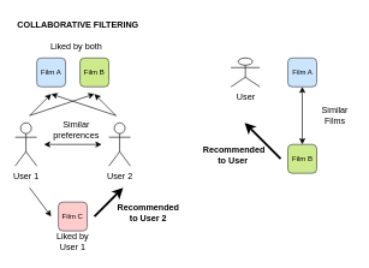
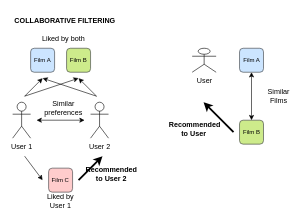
  <mxCell id="0" />
  <mxCell id="1" parent="0" />
  <mxCell id="2" value="User 1" style="shape=umlActor;verticalLabelPosition=bottom;verticalAlign=top;html=1;outlineConnect=0;" parent="1" vertex="1"><mxGeometry x="20" y="170" width="30" height="60" as="geometry" /></mxCell>
  <mxCell id="3" value="User 2" style="shape=umlActor;verticalLabelPosition=bottom;verticalAlign=top;html=1;outlineConnect=0;shadow=0;strokeColor=default;" parent="1" vertex="1"><mxGeometry x="150" y="170" width="30" height="60" as="geometry" /></mxCell>
  <mxCell id="4" value="" style="endArrow=classic;startArrow=classic;html=1;rounded=0;" parent="1" edge="1"><mxGeometry width="50" height="50" relative="1" as="geometry"><mxPoint x="60" y="200" as="sourcePoint" /><mxPoint x="140" y="200" as="targetPoint" /></mxGeometry></mxCell>
  <mxCell id="5" value="Similar preferences" style="text;html=1;align=center;verticalAlign=middle;whiteSpace=wrap;rounded=0;" parent="1" vertex="1"><mxGeometry x="80" y="170" width="50" height="20" as="geometry" /></mxCell>
  <mxCell id="6" value="&lt;font style=&quot;font-size: 10px;&quot;&gt;Film A&lt;/font&gt;" style="rounded=1;whiteSpace=wrap;html=1;fillColor=#cce5ff;strokeColor=#36393d;" parent="1" vertex="1"><mxGeometry x="50" y="80" width="40" height="40" as="geometry" /></mxCell>
  <mxCell id="7" value="&lt;font style=&quot;font-size: 10px;&quot;&gt;Film B&lt;/font&gt;" style="rounded=1;whiteSpace=wrap;html=1;fillColor=#cdeb8b;strokeColor=#36393d;" parent="1" vertex="1"><mxGeometry x="110" y="80" width="40" height="40" as="geometry" /></mxCell>
  <mxCell id="8" value="Liked by both" style="text;html=1;align=center;verticalAlign=middle;whiteSpace=wrap;rounded=0;" parent="1" vertex="1"><mxGeometry x="55" y="50" width="100" height="30" as="geometry" /></mxCell>
  <mxCell id="9" value="" style="endArrow=classic;html=1;rounded=0;" parent="1" edge="1"><mxGeometry width="50" height="50" relative="1" as="geometry"><mxPoint x="40" y="160" as="sourcePoint" /><mxPoint x="70" y="130" as="targetPoint" /></mxGeometry></mxCell>
  <mxCell id="10" value="" style="endArrow=classic;html=1;rounded=0;" parent="1" edge="1"><mxGeometry width="50" height="50" relative="1" as="geometry"><mxPoint x="40" y="160" as="sourcePoint" /><mxPoint x="130" y="130" as="targetPoint" /></mxGeometry></mxCell>
  <mxCell id="11" value="" style="endArrow=classic;html=1;rounded=0;" parent="1" edge="1"><mxGeometry width="50" height="50" relative="1" as="geometry"><mxPoint x="160" y="160" as="sourcePoint" /><mxPoint x="70" y="130" as="targetPoint" /></mxGeometry></mxCell>
  <mxCell id="12" value="" style="endArrow=classic;html=1;rounded=0;" parent="1" edge="1"><mxGeometry width="50" height="50" relative="1" as="geometry"><mxPoint x="160" y="160" as="sourcePoint" /><mxPoint x="130" y="130" as="targetPoint" /></mxGeometry></mxCell>
  <mxCell id="13" value="&lt;font style=&quot;font-size: 10px;&quot;&gt;Film C&lt;/font&gt;" style="rounded=1;whiteSpace=wrap;html=1;fillColor=#ffcccc;strokeColor=#36393d;" parent="1" vertex="1"><mxGeometry x="80" y="280" width="40" height="40" as="geometry" /></mxCell>
  <mxCell id="14" value="" style="endArrow=classic;html=1;rounded=0;" parent="1" edge="1"><mxGeometry width="50" height="50" relative="1" as="geometry"><mxPoint x="40" y="260" as="sourcePoint" /><mxPoint x="70" y="300" as="targetPoint" /></mxGeometry></mxCell>
  <mxCell id="15" value="Liked by User 1" style="text;html=1;align=center;verticalAlign=middle;whiteSpace=wrap;rounded=0;" parent="1" vertex="1"><mxGeometry x="65" y="320" width="70" height="30" as="geometry" /></mxCell>
  <mxCell id="16" value="" style="endArrow=classic;html=1;rounded=0;strokeWidth=3;" parent="1" edge="1"><mxGeometry width="50" height="50" relative="1" as="geometry"><mxPoint x="130" y="300" as="sourcePoint" /><mxPoint x="170" y="260" as="targetPoint" /></mxGeometry></mxCell>
- <mxCell id="17" value="&lt;b&gt;Recommended to User 2&lt;/b&gt;" style="text;html=1;align=center;verticalAlign=middle;whiteSpace=wrap;rounded=0;" parent="1" vertex="1"><mxGeometry x="170" y="280" width="70" height="30" as="geometry" /></mxCell>
+ <mxCell id="17" value="&lt;b&gt;Recommended to User 2&lt;/b&gt;" style="text;html=1;align=center;verticalAlign=middle;whiteSpace=wrap;rounded=0;" parent="1" vertex="1"><mxGeometry x="150" y="275" width="70" height="30" as="geometry" /></mxCell>
  <mxCell id="18" value="User&lt;div&gt;&lt;br&gt;&lt;/div&gt;" style="shape=umlActor;verticalLabelPosition=bottom;verticalAlign=top;html=1;outlineConnect=0;" parent="1" vertex="1"><mxGeometry x="319.5" y="80" width="40" height="40" as="geometry" /></mxCell>
  <mxCell id="19" value="" style="endArrow=classic;startArrow=classic;html=1;rounded=0;entryX=0.5;entryY=0;entryDx=0;entryDy=0;exitX=0.5;exitY=1;exitDx=0;exitDy=0;" parent="1" source="21" target="22" edge="1"><mxGeometry width="50" height="50" relative="1" as="geometry"><mxPoint x="414.5" y="120" as="sourcePoint" /><mxPoint x="494.5" y="120" as="targetPoint" /></mxGeometry></mxCell>
  <mxCell id="20" value="Similar Films" style="text;html=1;align=center;verticalAlign=middle;whiteSpace=wrap;rounded=0;" parent="1" vertex="1"><mxGeometry x="438.5" y="150" width="50" height="20" as="geometry" /></mxCell>
  <mxCell id="21" value="&lt;font style=&quot;font-size: 10px;&quot;&gt;Film A&lt;/font&gt;" style="rounded=1;whiteSpace=wrap;html=1;fillColor=#cce5ff;strokeColor=#36393d;" parent="1" vertex="1"><mxGeometry x="398.5" y="80" width="40" height="40" as="geometry" /></mxCell>
  <mxCell id="22" value="&lt;font style=&quot;font-size: 10px;&quot;&gt;Film B&lt;/font&gt;" style="rounded=1;whiteSpace=wrap;html=1;fillColor=#cdeb8b;strokeColor=#36393d;" parent="1" vertex="1"><mxGeometry x="398.5" y="200" width="40" height="40" as="geometry" /></mxCell>
  <mxCell id="23" value="" style="endArrow=classic;html=1;rounded=0;strokeWidth=3;" parent="1" edge="1"><mxGeometry width="50" height="50" relative="1" as="geometry"><mxPoint x="388.5" y="220" as="sourcePoint" /><mxPoint x="338.5" y="170" as="targetPoint" /></mxGeometry></mxCell>
  <mxCell id="24" value="&lt;b&gt;Recommended to User&amp;nbsp;&lt;/b&gt;" style="text;html=1;align=center;verticalAlign=middle;whiteSpace=wrap;rounded=0;" parent="1" vertex="1"><mxGeometry x="288.5" y="200" width="70" height="30" as="geometry" /></mxCell>
  <mxCell id="25" value="COLLABORATIVE FILTERING" style="text;html=1;align=center;verticalAlign=middle;whiteSpace=wrap;rounded=0;fontStyle=1" parent="1" vertex="1"><mxGeometry x="20" y="20" width="175" height="30" as="geometry" /></mxCell>
